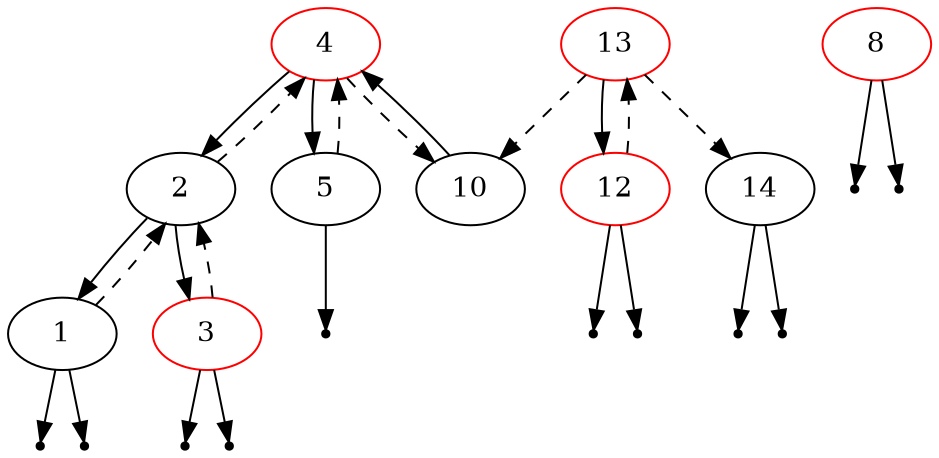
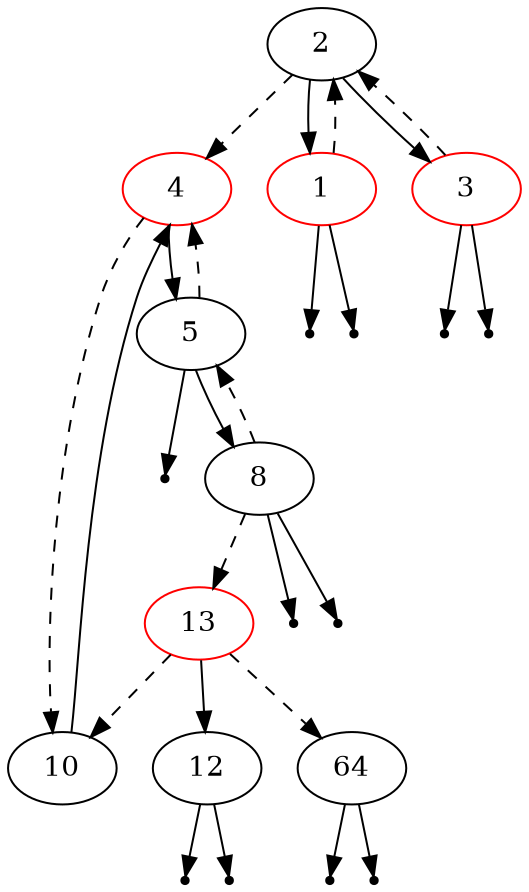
  digraph {
    node [shape=point]
    4 [color=red shape=""]
    10 [shape=""]
    2 [shape=""]
    5 [shape=""]
    13 [color=red shape=""]
-   12 [color=red shape=""]
-   14 [shape=""]
-   1 [color=black shape=""]
+   12 [shape=""]
+   14 [label=64 shape=""]
+   1 [color=red shape=""]
    3 [color=red shape=""]
    null4
-   8 [color=red shape=""]
+   8 [color=black shape=""]
    null2
    null3
    null0
    null1
    null9
    null10
    null7
    null8
    null5
    null6
    4 -> 10 [style=dashed]
-   4 -> 2
    4 -> 5
    10 -> 4
    2 -> 4 [style=dashed]
    2 -> 1
    2 -> 3
    5 -> 4 [style=dashed]
    5 -> null4
+   5 -> 8
    13 -> 10 [style=dashed]
    13 -> 12
    13 -> 14 [style=dashed]
-   12 -> 13 [style=dashed]
+   8 -> 13 [style=dashed]
    12 -> null2
    12 -> null3
    14 -> null0
    14 -> null1
    1 -> 2 [style=dashed]
    1 -> null9
    1 -> null10
    3 -> 2 [style=dashed]
    3 -> null7
    3 -> null8
+   8 -> 5 [style=dashed]
    8 -> null5
    8 -> null6
  }
